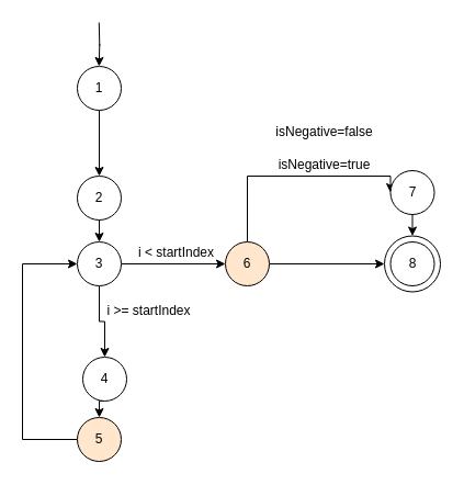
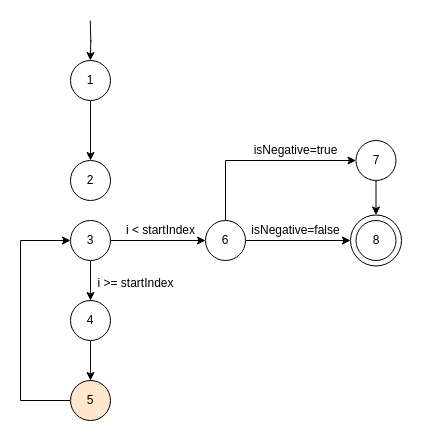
  <mxCell id="0" />
  <mxCell id="1" parent="0" />
  <mxCell id="2" value="8" style="ellipse;whiteSpace=wrap;html=1;aspect=fixed;" vertex="1" parent="1"><mxGeometry x="350" y="214.5" width="51" height="51" as="geometry" /></mxCell>
  <mxCell id="3" style="edgeStyle=orthogonalEdgeStyle;rounded=0;orthogonalLoop=1;jettySize=auto;html=1;exitX=0.5;exitY=1;exitDx=0;exitDy=0;entryX=0.5;entryY=0;entryDx=0;entryDy=0;" edge="1" parent="1" source="4" target="19"><mxGeometry relative="1" as="geometry" /></mxCell>
  <mxCell id="4" value="1" style="ellipse;whiteSpace=wrap;html=1;aspect=fixed;" vertex="1" parent="1"><mxGeometry x="70" y="60" width="40" height="40" as="geometry" /></mxCell>
  <mxCell id="5" style="edgeStyle=orthogonalEdgeStyle;rounded=0;orthogonalLoop=1;jettySize=auto;html=1;entryX=0;entryY=0.5;entryDx=0;entryDy=0;" edge="1" parent="1" source="6" target="17"><mxGeometry relative="1" as="geometry"><Array as="points"><mxPoint x="20" y="400" /><mxPoint x="20" y="240" /></Array></mxGeometry></mxCell>
  <mxCell id="6" value="5" style="ellipse;whiteSpace=wrap;html=1;aspect=fixed;fillColor=#ffe6cc;" vertex="1" parent="1"><mxGeometry x="70" y="380" width="40" height="40" as="geometry" /></mxCell>
  <mxCell id="7" style="edgeStyle=orthogonalEdgeStyle;rounded=0;orthogonalLoop=1;jettySize=auto;html=1;entryX=0;entryY=0.5;entryDx=0;entryDy=0;" edge="1" parent="1" source="9" target="11"><mxGeometry relative="1" as="geometry"><Array as="points"><mxPoint x="225" y="160" /></Array></mxGeometry></mxCell>
  <mxCell id="8" style="edgeStyle=orthogonalEdgeStyle;rounded=0;orthogonalLoop=1;jettySize=auto;html=1;entryX=0;entryY=0.5;entryDx=0;entryDy=0;" edge="1" parent="1" source="9" target="2"><mxGeometry relative="1" as="geometry"><mxPoint x="275" y="240" as="targetPoint" /></mxGeometry></mxCell>
- <mxCell id="9" value="6" style="ellipse;whiteSpace=wrap;html=1;aspect=fixed;fillColor=#ffe6cc;" vertex="1" parent="1"><mxGeometry x="205" y="220" width="40" height="40" as="geometry" /></mxCell>
+ <mxCell id="9" value="6" style="ellipse;whiteSpace=wrap;html=1;aspect=fixed;" vertex="1" parent="1"><mxGeometry x="205" y="220" width="40" height="40" as="geometry" /></mxCell>
  <mxCell id="10" style="edgeStyle=orthogonalEdgeStyle;rounded=0;orthogonalLoop=1;jettySize=auto;html=1;exitX=0.5;exitY=1;exitDx=0;exitDy=0;entryX=0.5;entryY=0;entryDx=0;entryDy=0;" edge="1" parent="1" source="11" target="2"><mxGeometry relative="1" as="geometry"><mxPoint x="375.5" y="213" as="targetPoint" /></mxGeometry></mxCell>
- <mxCell id="11" value="7" style="ellipse;whiteSpace=wrap;html=1;aspect=fixed;" vertex="1" parent="1"><mxGeometry x="355.5" y="155" width="40" height="40" as="geometry" /></mxCell>
+ <mxCell id="11" value="7" style="ellipse;whiteSpace=wrap;html=1;aspect=fixed;" vertex="1" parent="1"><mxGeometry x="355.5" y="140" width="40" height="40" as="geometry" /></mxCell>
  <mxCell id="12" value="8" style="ellipse;whiteSpace=wrap;html=1;aspect=fixed;" vertex="1" parent="1"><mxGeometry x="355.5" y="220" width="40" height="40" as="geometry" /></mxCell>
  <mxCell id="13" style="edgeStyle=orthogonalEdgeStyle;rounded=0;orthogonalLoop=1;jettySize=auto;html=1;exitX=0.5;exitY=1;exitDx=0;exitDy=0;entryX=0.5;entryY=0;entryDx=0;entryDy=0;" edge="1" parent="1" source="14" target="6"><mxGeometry relative="1" as="geometry" /></mxCell>
- <mxCell id="14" value="4" style="ellipse;whiteSpace=wrap;html=1;aspect=fixed;" vertex="1" parent="1"><mxGeometry x="75" y="325" width="40" height="40" as="geometry" /></mxCell>
+ <mxCell id="14" value="4" style="ellipse;whiteSpace=wrap;html=1;aspect=fixed;" vertex="1" parent="1"><mxGeometry x="70" y="300" width="40" height="40" as="geometry" /></mxCell>
  <mxCell id="15" style="edgeStyle=orthogonalEdgeStyle;rounded=0;orthogonalLoop=1;jettySize=auto;html=1;entryX=0;entryY=0.5;entryDx=0;entryDy=0;" edge="1" parent="1" source="17" target="9"><mxGeometry relative="1" as="geometry" /></mxCell>
  <mxCell id="16" style="edgeStyle=orthogonalEdgeStyle;rounded=0;orthogonalLoop=1;jettySize=auto;html=1;exitX=0.5;exitY=1;exitDx=0;exitDy=0;entryX=0.5;entryY=0;entryDx=0;entryDy=0;" edge="1" parent="1" source="17" target="14"><mxGeometry relative="1" as="geometry" /></mxCell>
  <mxCell id="17" value="3" style="ellipse;whiteSpace=wrap;html=1;aspect=fixed;" vertex="1" parent="1"><mxGeometry x="70" y="220" width="40" height="40" as="geometry" /></mxCell>
- <mxCell id="18" style="edgeStyle=orthogonalEdgeStyle;rounded=0;orthogonalLoop=1;jettySize=auto;html=1;exitX=0.5;exitY=1;exitDx=0;exitDy=0;entryX=0.5;entryY=0;entryDx=0;entryDy=0;" edge="1" parent="1" source="19" target="17"><mxGeometry relative="1" as="geometry" /></mxCell>
  <mxCell id="19" value="2" style="ellipse;whiteSpace=wrap;html=1;aspect=fixed;" vertex="1" parent="1"><mxGeometry x="70" y="160" width="40" height="40" as="geometry" /></mxCell>
  <mxCell id="20" style="edgeStyle=orthogonalEdgeStyle;rounded=0;orthogonalLoop=1;jettySize=auto;html=1;exitX=0.5;exitY=1;exitDx=0;exitDy=0;entryX=0.5;entryY=0;entryDx=0;entryDy=0;" edge="1" parent="1"><mxGeometry relative="1" as="geometry"><mxPoint x="89.8" y="20" as="sourcePoint" /><mxPoint x="89.8" y="60" as="targetPoint" /></mxGeometry></mxCell>
  <mxCell id="21" value="i &amp;gt;= startIndex" style="text;html=1;align=center;verticalAlign=middle;resizable=0;points=[];autosize=1;" vertex="1" parent="1"><mxGeometry x="90" y="273" width="90" height="20" as="geometry" /></mxCell>
  <mxCell id="22" value="i &amp;lt; startIndex" style="text;html=1;align=center;verticalAlign=middle;resizable=0;points=[];autosize=1;rotation=0;" vertex="1" parent="1"><mxGeometry x="120" y="220" width="80" height="20" as="geometry" /></mxCell>
  <mxCell id="23" value="isNegative=true" style="text;html=1;align=center;verticalAlign=middle;resizable=0;points=[];autosize=1;" vertex="1" parent="1"><mxGeometry x="245" y="140" width="100" height="20" as="geometry" /></mxCell>
- <mxCell id="24" value="isNegative=false" style="text;html=1;align=center;verticalAlign=middle;resizable=0;points=[];autosize=1;" vertex="1" parent="1"><mxGeometry x="245" y="110" width="100" height="20" as="geometry" /></mxCell>
+ <mxCell id="24" value="isNegative=false" style="text;html=1;align=center;verticalAlign=middle;resizable=0;points=[];autosize=1;" vertex="1" parent="1"><mxGeometry x="245" y="220" width="100" height="20" as="geometry" /></mxCell>
